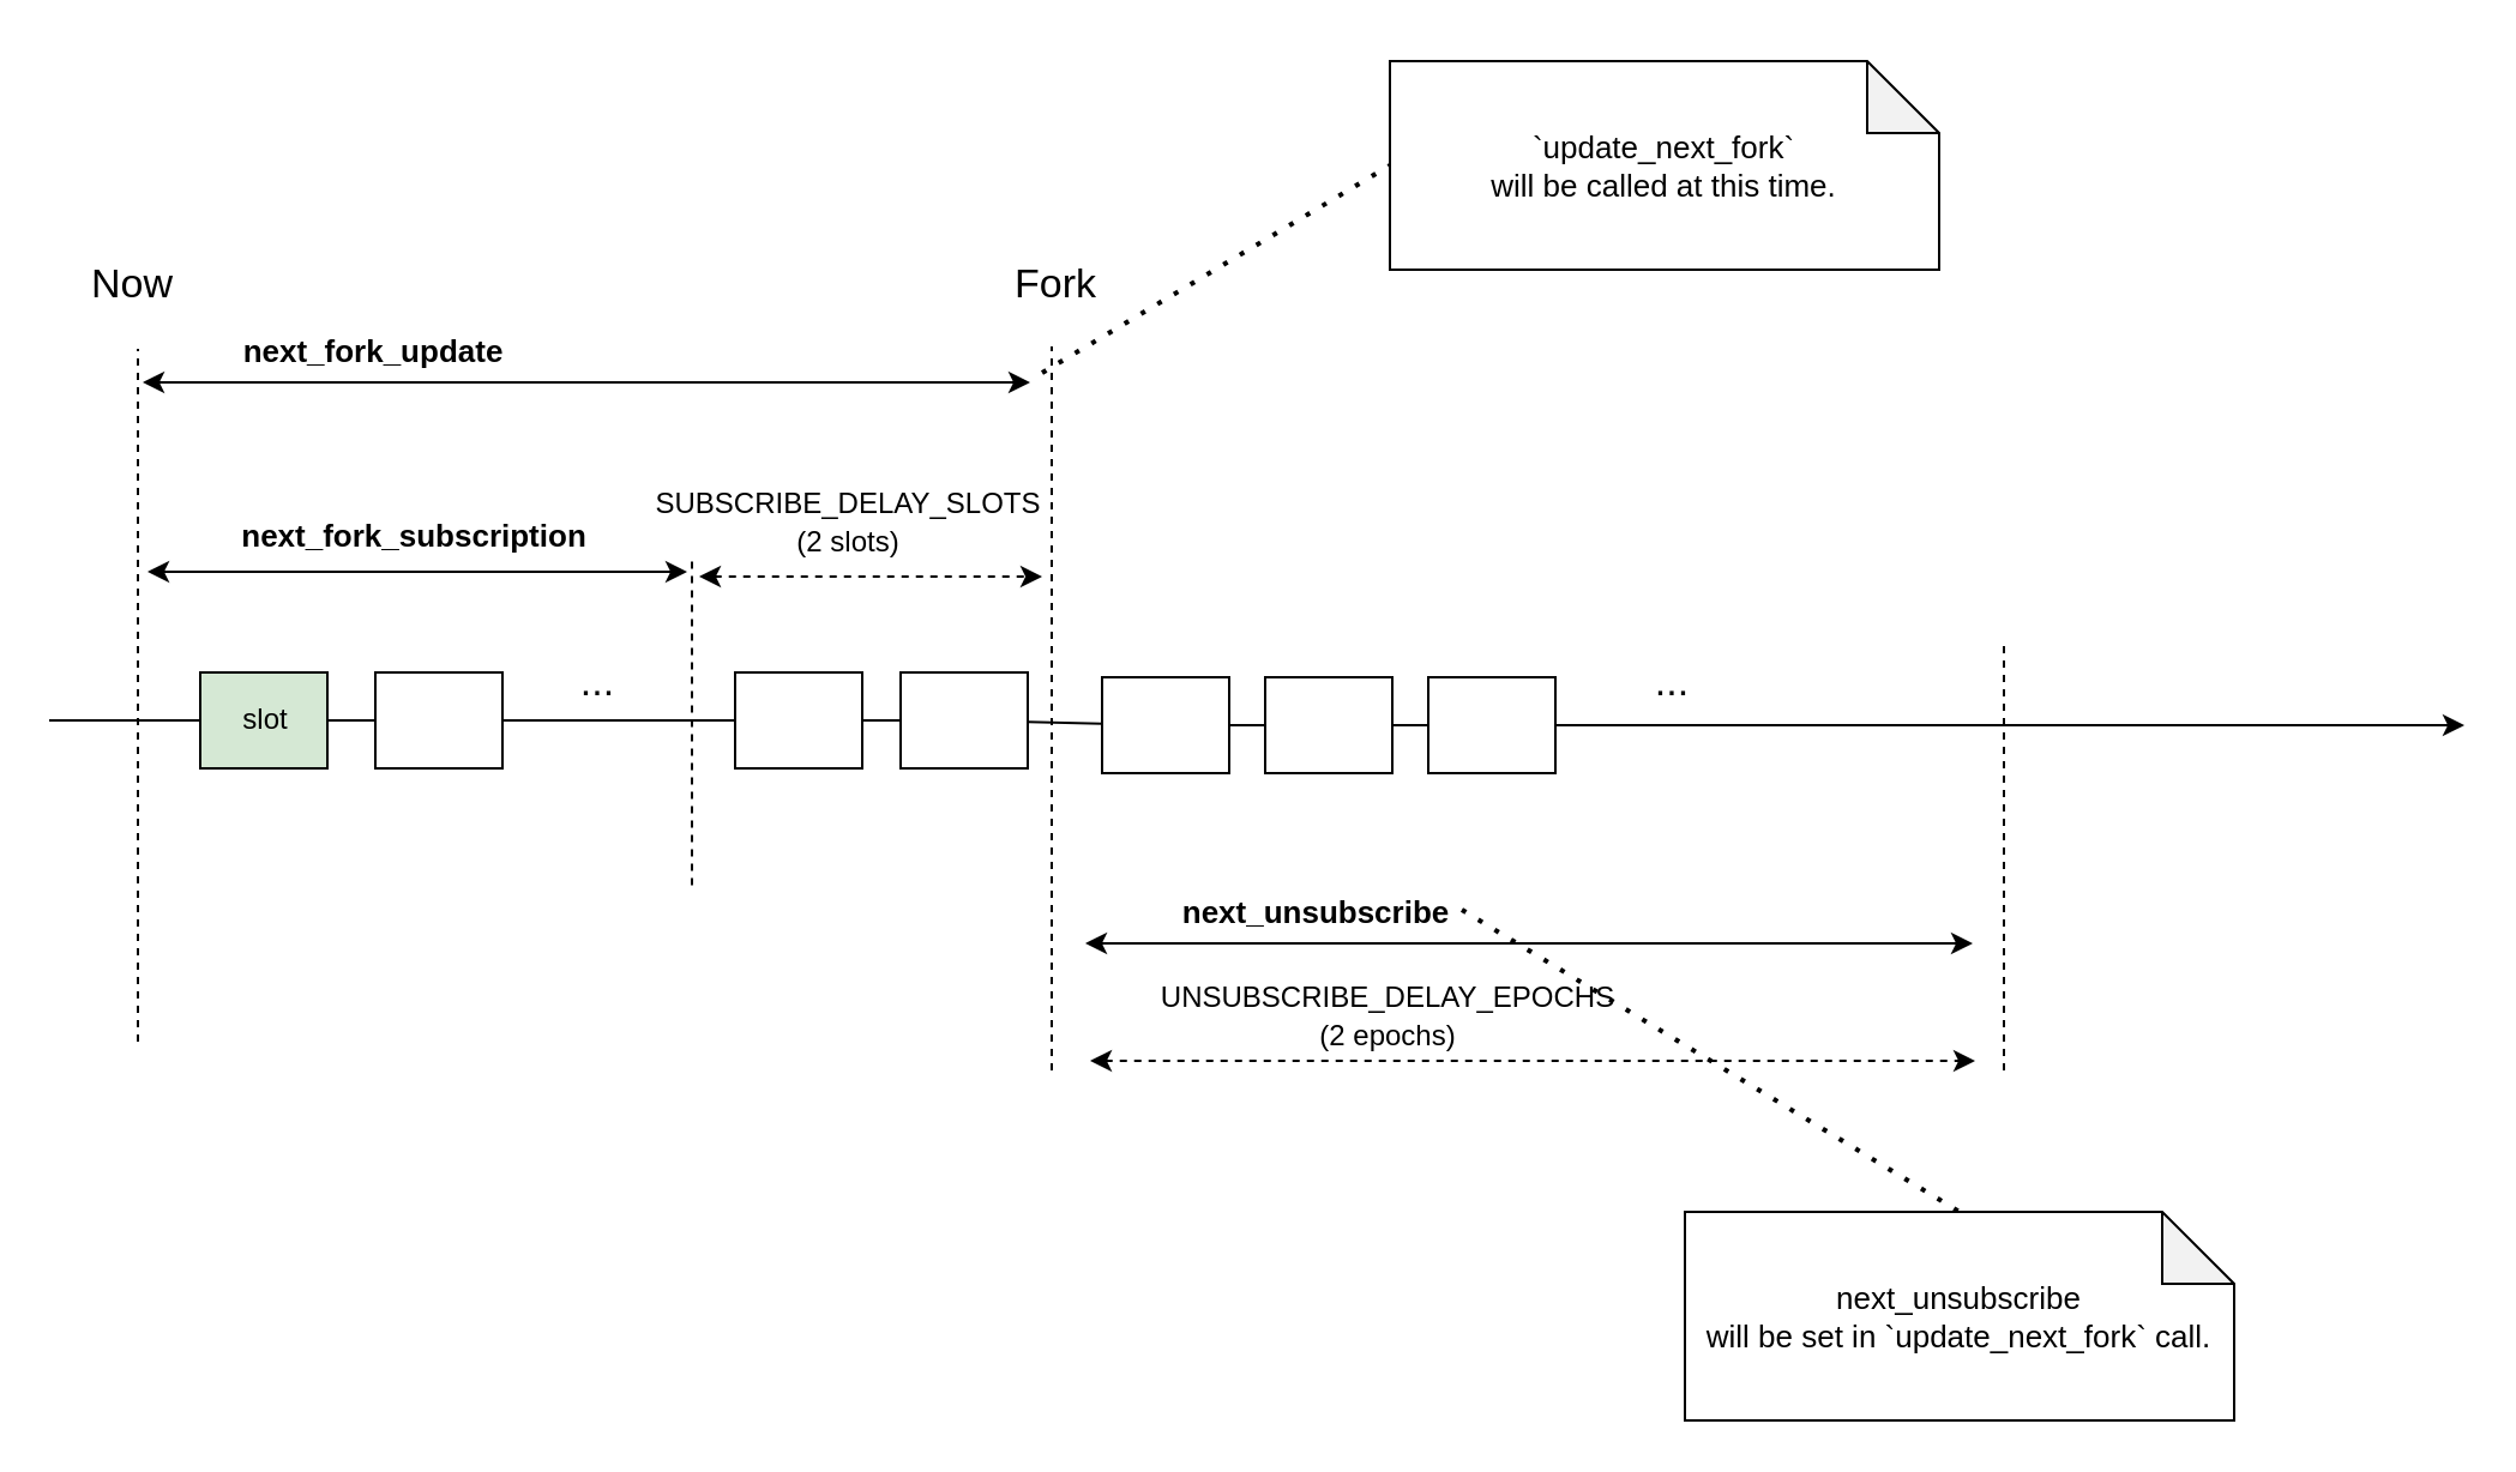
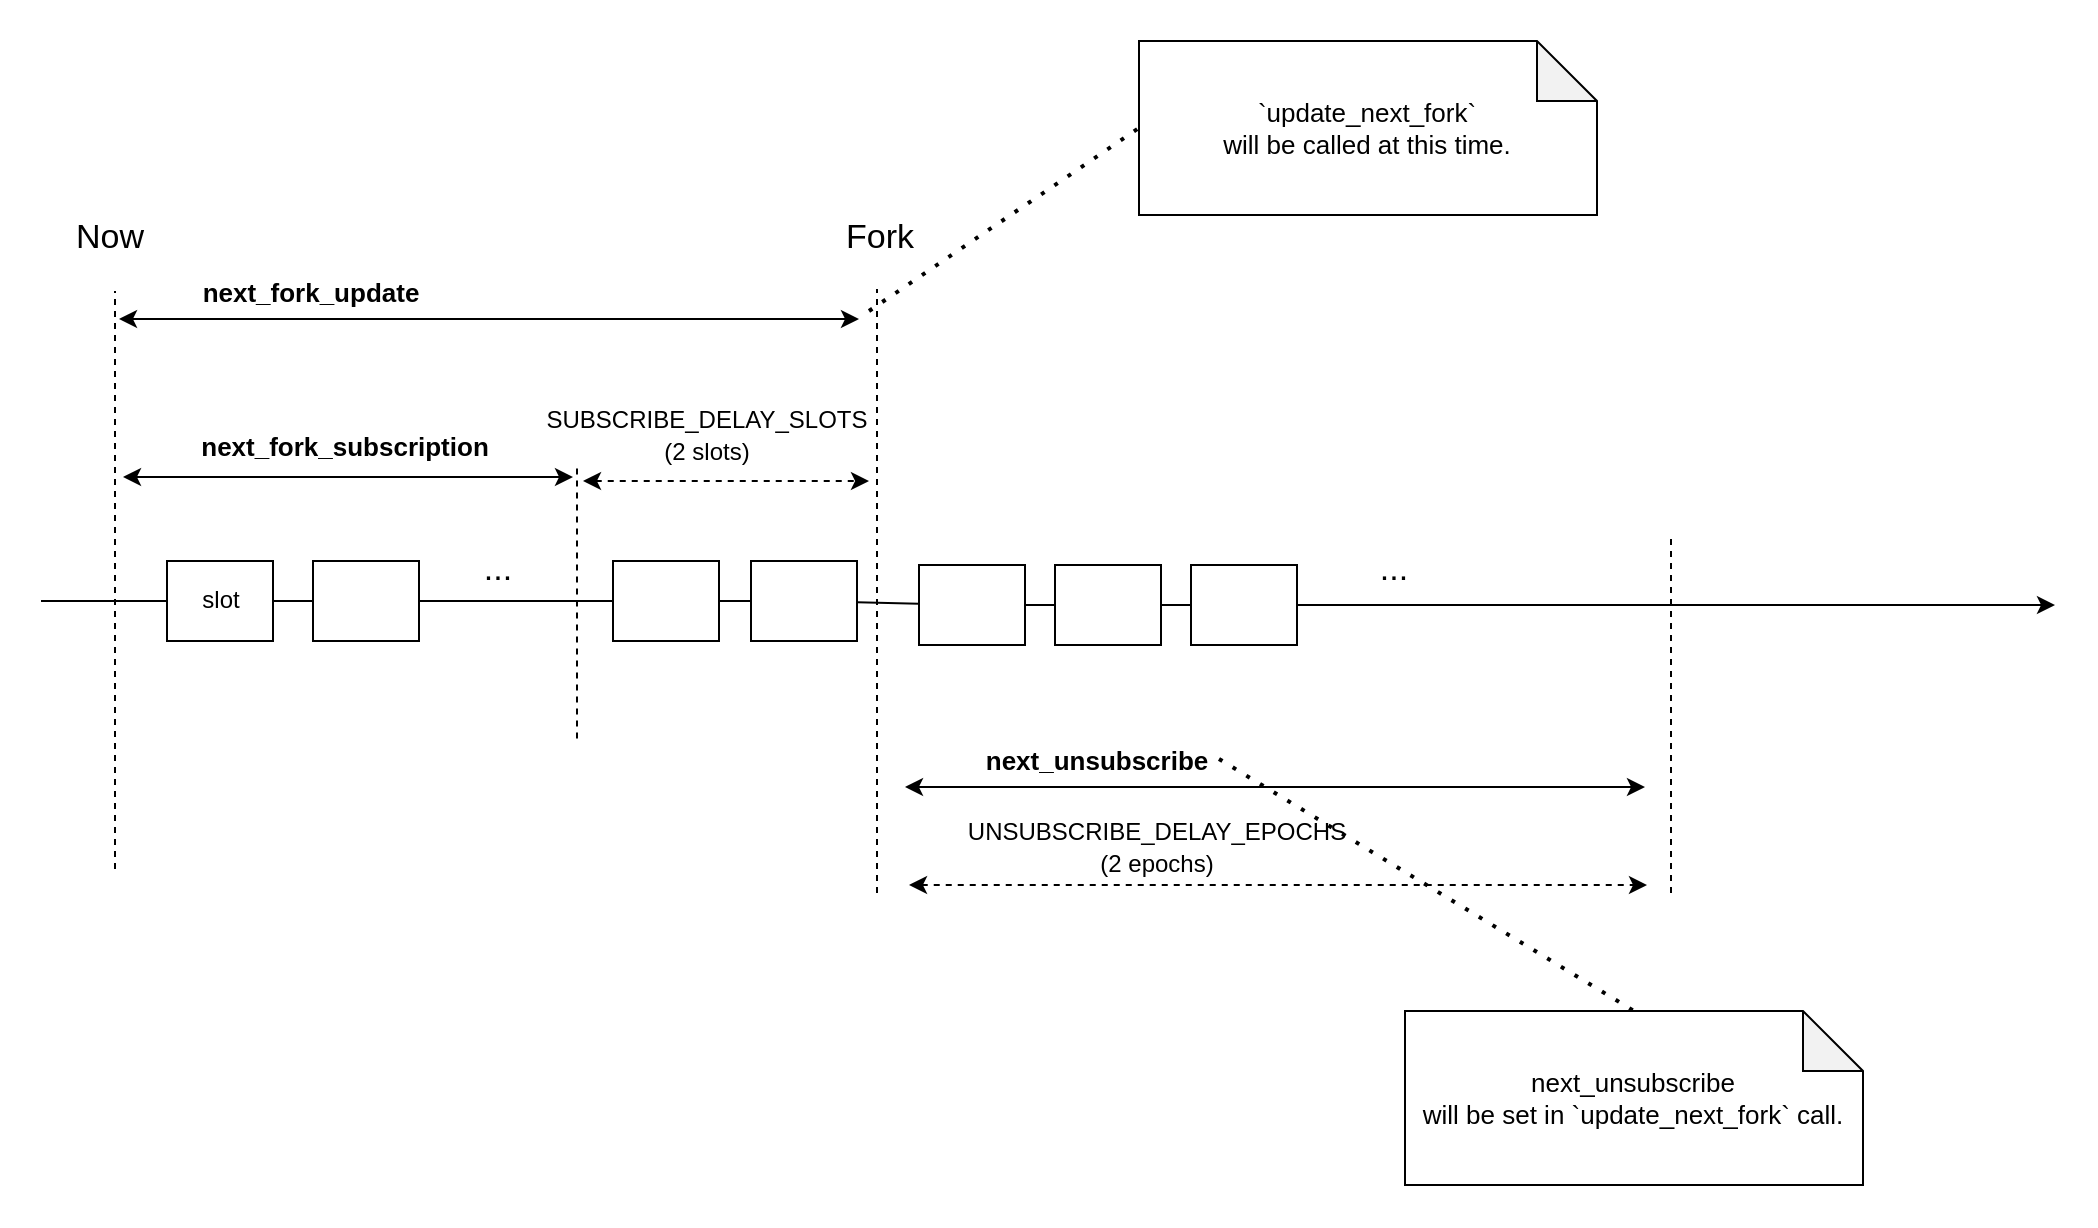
  <mxCell id="0" />
  <mxCell id="1" parent="0" />
  <mxCell id="2" value="" style="endArrow=classic;html=1;startArrow=none;" parent="1" edge="1" source="31"><mxGeometry width="50" height="50" relative="1" as="geometry"><mxPoint x="43" y="300" as="sourcePoint" /><mxPoint x="1027" y="302" as="targetPoint" /></mxGeometry></mxCell>
  <mxCell id="3" value="" style="endArrow=none;html=1;" edge="1" parent="1" target="4"><mxGeometry width="50" height="50" relative="1" as="geometry"><mxPoint x="20" y="300" as="sourcePoint" /><mxPoint x="787" y="300" as="targetPoint" /></mxGeometry></mxCell>
- <mxCell id="4" value="slot" style="html=1;dashed=0;whitespace=wrap;fontStyle=0;fillColor=#d5e8d4;" parent="1" vertex="1"><mxGeometry x="83" y="280" width="53" height="40" as="geometry" /></mxCell>
+ <mxCell id="4" value="slot" style="html=1;dashed=0;whitespace=wrap;fontStyle=0" parent="1" vertex="1"><mxGeometry x="83" y="280" width="53" height="40" as="geometry" /></mxCell>
  <mxCell id="5" value="" style="endArrow=none;dashed=1;html=1;" edge="1" parent="1"><mxGeometry width="50" height="50" relative="1" as="geometry"><mxPoint x="57" y="434" as="sourcePoint" /><mxPoint x="57" y="145" as="targetPoint" /></mxGeometry></mxCell>
  <mxCell id="6" value="" style="endArrow=none;dashed=1;html=1;" edge="1" parent="1"><mxGeometry width="50" height="50" relative="1" as="geometry"><mxPoint x="438" y="446" as="sourcePoint" /><mxPoint x="438" y="144" as="targetPoint" /></mxGeometry></mxCell>
  <mxCell id="7" value="" style="html=1;dashed=0;whitespace=wrap;fontStyle=0" vertex="1" parent="1"><mxGeometry x="459" y="282" width="53" height="40" as="geometry" /></mxCell>
  <mxCell id="8" value="" style="endArrow=none;html=1;startArrow=none;" edge="1" parent="1" source="20" target="7"><mxGeometry width="50" height="50" relative="1" as="geometry"><mxPoint x="136" y="300" as="sourcePoint" /><mxPoint x="787" y="300" as="targetPoint" /></mxGeometry></mxCell>
  <mxCell id="9" value="" style="endArrow=none;html=1;startArrow=none;" edge="1" parent="1" source="4" target="10"><mxGeometry width="50" height="50" relative="1" as="geometry"><mxPoint x="136" y="300.141" as="sourcePoint" /><mxPoint x="459" y="301.859" as="targetPoint" /></mxGeometry></mxCell>
  <mxCell id="10" value="" style="html=1;dashed=0;whitespace=wrap;fontStyle=0" vertex="1" parent="1"><mxGeometry x="306" y="280" width="53" height="40" as="geometry" /></mxCell>
  <mxCell id="11" value="" style="html=1;dashed=0;whitespace=wrap;fontStyle=0" vertex="1" parent="1"><mxGeometry x="156" y="280" width="53" height="40" as="geometry" /></mxCell>
  <mxCell id="12" value="" style="endArrow=classic;startArrow=classic;html=1;" edge="1" parent="1"><mxGeometry width="50" height="50" relative="1" as="geometry"><mxPoint x="61" y="238" as="sourcePoint" /><mxPoint x="286" y="238" as="targetPoint" /></mxGeometry></mxCell>
  <mxCell id="13" value="next_fork_subscription" style="edgeLabel;html=1;align=center;verticalAlign=middle;resizable=0;points=[];fontStyle=1;fontSize=13;" vertex="1" connectable="0" parent="12"><mxGeometry x="-0.547" y="-1" relative="1" as="geometry"><mxPoint x="59" y="-17" as="offset" /></mxGeometry></mxCell>
  <mxCell id="14" value="" style="endArrow=none;dashed=1;html=1;" edge="1" parent="1"><mxGeometry width="50" height="50" relative="1" as="geometry"><mxPoint x="288" y="368.75" as="sourcePoint" /><mxPoint x="288" y="231.25" as="targetPoint" /></mxGeometry></mxCell>
  <mxCell id="15" value="" style="endArrow=classic;startArrow=classic;html=1;" edge="1" parent="1"><mxGeometry width="50" height="50" relative="1" as="geometry"><mxPoint x="59" y="159" as="sourcePoint" /><mxPoint x="429" y="159" as="targetPoint" /></mxGeometry></mxCell>
  <mxCell id="16" value="next_fork_update" style="edgeLabel;html=1;align=center;verticalAlign=middle;resizable=0;points=[];fontStyle=1;fontSize=13;" vertex="1" connectable="0" parent="15"><mxGeometry x="-0.686" y="3" relative="1" as="geometry"><mxPoint x="37" y="-11" as="offset" /></mxGeometry></mxCell>
  <mxCell id="17" value="" style="endArrow=classic;startArrow=classic;html=1;" edge="1" parent="1"><mxGeometry width="50" height="50" relative="1" as="geometry"><mxPoint x="452" y="393" as="sourcePoint" /><mxPoint x="822" y="393" as="targetPoint" /></mxGeometry></mxCell>
  <mxCell id="18" value="next_unsubscribe" style="edgeLabel;html=1;align=center;verticalAlign=middle;resizable=0;points=[];fontStyle=1;fontSize=13;" vertex="1" connectable="0" parent="17"><mxGeometry x="-0.686" y="3" relative="1" as="geometry"><mxPoint x="37" y="-11" as="offset" /></mxGeometry></mxCell>
  <mxCell id="19" value="" style="endArrow=none;html=1;startArrow=none;" edge="1" parent="1" source="10" target="20"><mxGeometry width="50" height="50" relative="1" as="geometry"><mxPoint x="351" y="300.329" as="sourcePoint" /><mxPoint x="459" y="301.671" as="targetPoint" /></mxGeometry></mxCell>
  <mxCell id="20" value="" style="html=1;dashed=0;whitespace=wrap;fontStyle=0" vertex="1" parent="1"><mxGeometry x="375" y="280" width="53" height="40" as="geometry" /></mxCell>
  <mxCell id="21" value="" style="endArrow=none;dashed=1;html=1;" edge="1" parent="1"><mxGeometry width="50" height="50" relative="1" as="geometry"><mxPoint x="835" y="446" as="sourcePoint" /><mxPoint x="835" y="268" as="targetPoint" /></mxGeometry></mxCell>
  <mxCell id="22" value="Now" style="text;html=1;strokeColor=none;fillColor=none;align=center;verticalAlign=middle;whiteSpace=wrap;rounded=0;fontSize=17;" vertex="1" parent="1"><mxGeometry x="25" y="104" width="60" height="30" as="geometry" /></mxCell>
  <mxCell id="23" value="Fork" style="text;html=1;strokeColor=none;fillColor=none;align=center;verticalAlign=middle;whiteSpace=wrap;rounded=0;fontSize=17;" vertex="1" parent="1"><mxGeometry x="410" y="104" width="60" height="30" as="geometry" /></mxCell>
  <mxCell id="24" value="" style="endArrow=classic;startArrow=classic;html=1;dashed=1;" edge="1" parent="1"><mxGeometry width="50" height="50" relative="1" as="geometry"><mxPoint x="291" y="240" as="sourcePoint" /><mxPoint x="434" y="240" as="targetPoint" /></mxGeometry></mxCell>
  <mxCell id="25" value="&lt;span style=&quot;font-size: 12px;&quot;&gt;SUBSCRIBE_DELAY_SLOTS&lt;br&gt;(2 slots)&lt;br&gt;&lt;/span&gt;" style="edgeLabel;html=1;align=center;verticalAlign=middle;resizable=0;points=[];fontStyle=0;fontSize=13;" vertex="1" connectable="0" parent="24"><mxGeometry x="-0.547" y="-1" relative="1" as="geometry"><mxPoint x="29" y="-25" as="offset" /></mxGeometry></mxCell>
  <mxCell id="26" value="" style="endArrow=classic;startArrow=classic;html=1;dashed=1;" edge="1" parent="1"><mxGeometry width="50" height="50" relative="1" as="geometry"><mxPoint x="454" y="442" as="sourcePoint" /><mxPoint x="823" y="442" as="targetPoint" /></mxGeometry></mxCell>
  <mxCell id="27" value="&lt;span style=&quot;font-size: 12px;&quot;&gt;UNSUBSCRIBE_DELAY_EPOCHS&lt;br&gt;(2 epochs)&lt;br&gt;&lt;/span&gt;" style="edgeLabel;html=1;align=center;verticalAlign=middle;resizable=0;points=[];fontStyle=0;fontSize=13;" vertex="1" connectable="0" parent="26"><mxGeometry x="-0.547" y="-1" relative="1" as="geometry"><mxPoint x="39" y="-21" as="offset" /></mxGeometry></mxCell>
  <mxCell id="28" value="" style="endArrow=none;html=1;startArrow=none;" edge="1" parent="1" source="7" target="29"><mxGeometry width="50" height="50" relative="1" as="geometry"><mxPoint x="512" y="302" as="sourcePoint" /><mxPoint x="914" y="302" as="targetPoint" /></mxGeometry></mxCell>
  <mxCell id="29" value="" style="html=1;dashed=0;whitespace=wrap;fontStyle=0" vertex="1" parent="1"><mxGeometry x="527" y="282" width="53" height="40" as="geometry" /></mxCell>
  <mxCell id="30" value="" style="endArrow=none;html=1;startArrow=none;" edge="1" parent="1" source="29" target="31"><mxGeometry width="50" height="50" relative="1" as="geometry"><mxPoint x="580" y="302" as="sourcePoint" /><mxPoint x="914" y="302" as="targetPoint" /></mxGeometry></mxCell>
  <mxCell id="31" value="" style="html=1;dashed=0;whitespace=wrap;fontStyle=0" vertex="1" parent="1"><mxGeometry x="595" y="282" width="53" height="40" as="geometry" /></mxCell>
  <mxCell id="32" value="..." style="text;html=1;strokeColor=none;fillColor=none;align=center;verticalAlign=middle;whiteSpace=wrap;rounded=0;fontSize=17;" vertex="1" parent="1"><mxGeometry x="219" y="270" width="60" height="30" as="geometry" /></mxCell>
  <mxCell id="33" value="..." style="text;html=1;strokeColor=none;fillColor=none;align=center;verticalAlign=middle;whiteSpace=wrap;rounded=0;fontSize=17;" vertex="1" parent="1"><mxGeometry x="667" y="270" width="60" height="30" as="geometry" /></mxCell>
- <mxCell id="34" value="`update_next_fork`&lt;br&gt;will be called at this time." style="shape=note;whiteSpace=wrap;html=1;backgroundOutline=1;darkOpacity=0.05;fontSize=13;" vertex="1" parent="1"><mxGeometry x="579" y="25" width="229" height="87" as="geometry" /></mxCell>
+ <mxCell id="34" value="`update_next_fork`&lt;br&gt;will be called at this time." style="shape=note;whiteSpace=wrap;html=1;backgroundOutline=1;darkOpacity=0.05;fontSize=13;" vertex="1" parent="1"><mxGeometry x="569" y="20" width="229" height="87" as="geometry" /></mxCell>
  <mxCell id="35" value="" style="endArrow=none;dashed=1;html=1;dashPattern=1 3;strokeWidth=2;fontSize=13;entryX=0;entryY=0.5;entryDx=0;entryDy=0;entryPerimeter=0;" edge="1" parent="1" target="34"><mxGeometry width="50" height="50" relative="1" as="geometry"><mxPoint x="434" y="155" as="sourcePoint" /><mxPoint x="430" y="-23" as="targetPoint" /></mxGeometry></mxCell>
  <mxCell id="36" value="next_unsubscribe&lt;br&gt;will be set in `update_next_fork` call." style="shape=note;whiteSpace=wrap;html=1;backgroundOutline=1;darkOpacity=0.05;fontSize=13;" vertex="1" parent="1"><mxGeometry x="702" y="505" width="229" height="87" as="geometry" /></mxCell>
  <mxCell id="37" value="" style="endArrow=none;dashed=1;html=1;dashPattern=1 3;strokeWidth=2;fontSize=13;entryX=0.5;entryY=0;entryDx=0;entryDy=0;entryPerimeter=0;" edge="1" parent="1" target="36"><mxGeometry width="50" height="50" relative="1" as="geometry"><mxPoint x="609" y="379" as="sourcePoint" /><mxPoint x="579" y="73.5" as="targetPoint" /></mxGeometry></mxCell>
